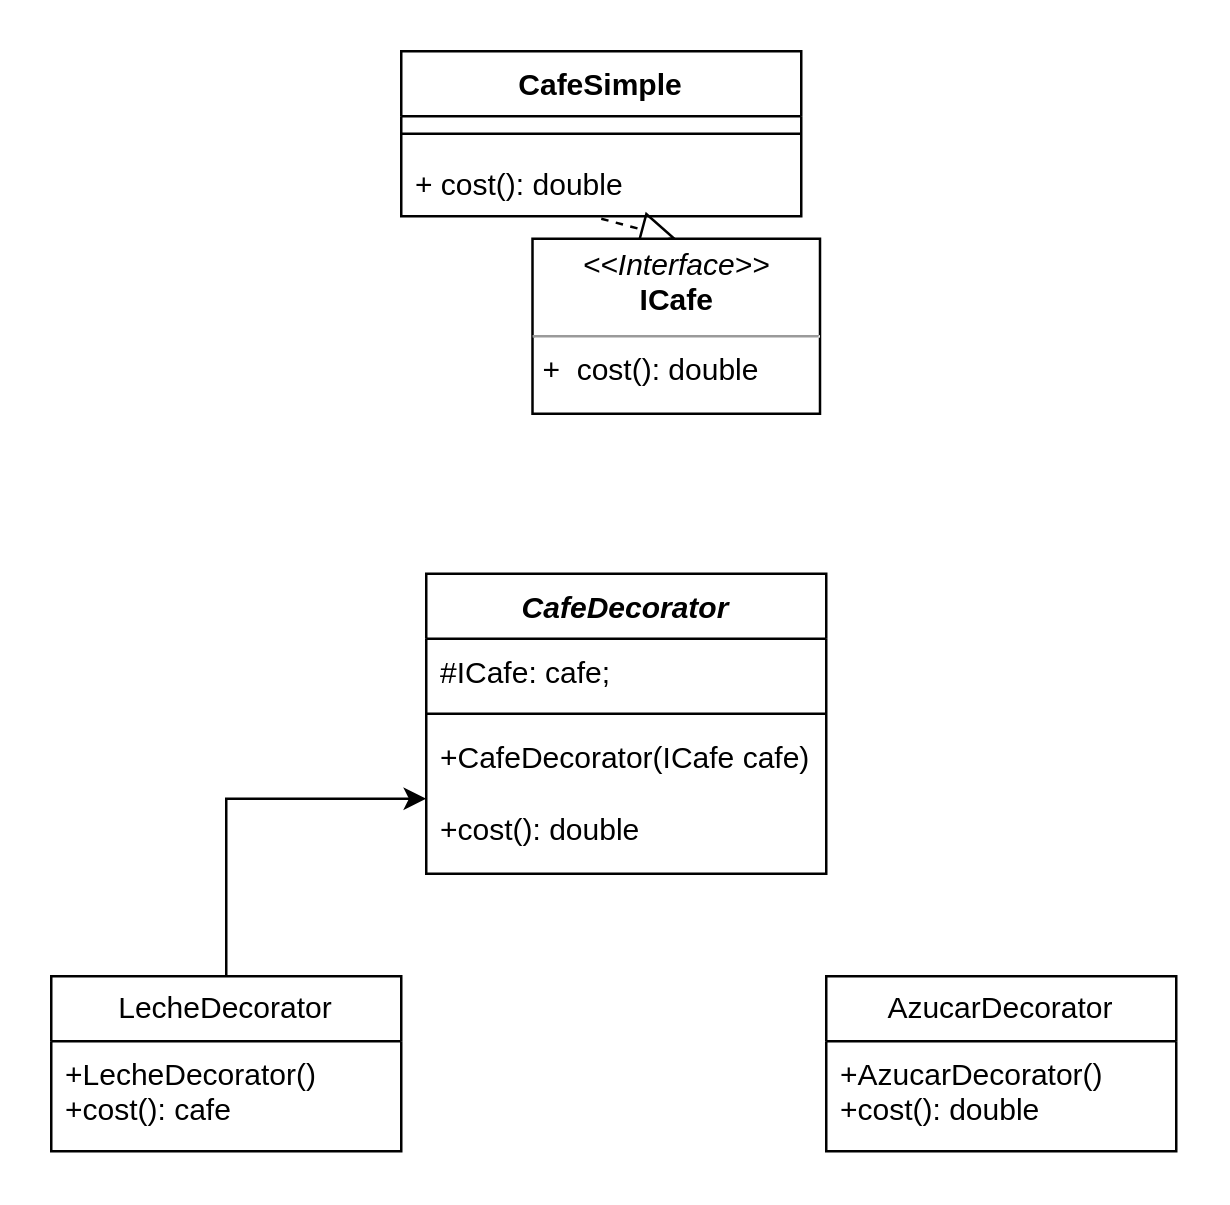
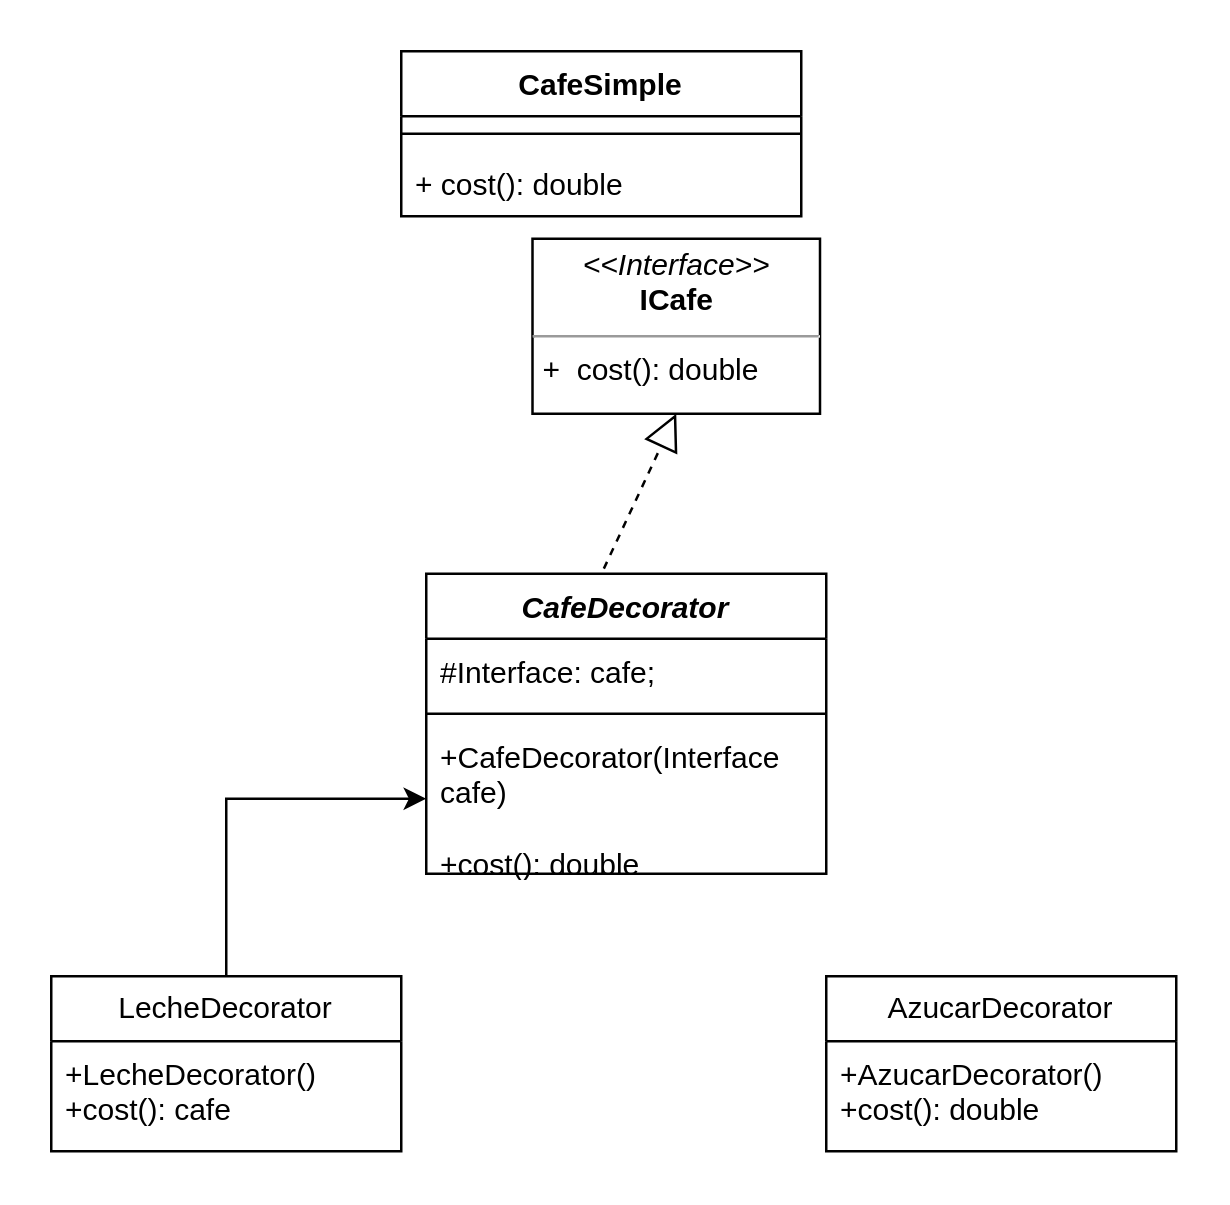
  <mxCell id="0" />
  <mxCell id="1" parent="0" />
- <mxCell id="2" value="" style="endArrow=block;dashed=1;endFill=0;endSize=12;html=1;rounded=0;exitX=0.5;exitY=1.038;exitDx=0;exitDy=0;exitPerimeter=0;entryX=0.5;entryY=0;entryDx=0;entryDy=0;" edge="1" parent="1" source="5" target="6"><mxGeometry width="160" relative="1" as="geometry"><mxPoint x="240" y="60" as="sourcePoint" /><mxPoint x="240" y="110" as="targetPoint" /></mxGeometry></mxCell>
  <mxCell id="3" value="CafeSimple" style="swimlane;fontStyle=1;align=center;verticalAlign=top;childLayout=stackLayout;horizontal=1;startSize=26;horizontalStack=0;resizeParent=1;resizeParentMax=0;resizeLast=0;collapsible=1;marginBottom=0;whiteSpace=wrap;html=1;" vertex="1" parent="1"><mxGeometry x="160" y="20" width="160" height="66" as="geometry" /></mxCell>
  <mxCell id="4" value="" style="line;strokeWidth=1;fillColor=none;align=left;verticalAlign=middle;spacingTop=-1;spacingLeft=3;spacingRight=3;rotatable=0;labelPosition=right;points=[];portConstraint=eastwest;strokeColor=inherit;" vertex="1" parent="3"><mxGeometry y="26" width="160" height="14" as="geometry" /></mxCell>
  <mxCell id="5" value="+ cost(): double" style="text;strokeColor=none;fillColor=none;align=left;verticalAlign=top;spacingLeft=4;spacingRight=4;overflow=hidden;rotatable=0;points=[[0,0.5],[1,0.5]];portConstraint=eastwest;whiteSpace=wrap;html=1;" vertex="1" parent="3"><mxGeometry y="40" width="160" height="26" as="geometry" /></mxCell>
  <mxCell id="6" value="&lt;p style=&quot;margin:0px;margin-top:4px;text-align:center;&quot;&gt;&lt;i&gt;&amp;lt;&amp;lt;Interface&amp;gt;&amp;gt;&lt;/i&gt;&lt;br&gt;&lt;b&gt;ICafe&lt;/b&gt;&lt;/p&gt;&lt;hr size=&quot;1&quot;&gt;&lt;p style=&quot;margin:0px;margin-left:4px;&quot;&gt;+&amp;nbsp; cost(): double&lt;br&gt;&lt;/p&gt;" style="verticalAlign=top;align=left;overflow=fill;fontSize=12;fontFamily=Helvetica;html=1;whiteSpace=wrap;" vertex="1" parent="1"><mxGeometry x="212.5" y="95" width="115" height="70" as="geometry" /></mxCell>
  <mxCell id="7" value="AzucarDecorator" style="swimlane;fontStyle=0;childLayout=stackLayout;horizontal=1;startSize=26;fillColor=none;horizontalStack=0;resizeParent=1;resizeParentMax=0;resizeLast=0;collapsible=1;marginBottom=0;whiteSpace=wrap;html=1;" vertex="1" parent="1"><mxGeometry x="330" y="390" width="140" height="70" as="geometry" /></mxCell>
  <mxCell id="8" value="+AzucarDecorator()&lt;br&gt;+cost(): double" style="text;strokeColor=none;fillColor=none;align=left;verticalAlign=top;spacingLeft=4;spacingRight=4;overflow=hidden;rotatable=0;points=[[0,0.5],[1,0.5]];portConstraint=eastwest;whiteSpace=wrap;html=1;" vertex="1" parent="7"><mxGeometry y="26" width="140" height="44" as="geometry" /></mxCell>
  <mxCell id="9" style="edgeStyle=orthogonalEdgeStyle;rounded=0;orthogonalLoop=1;jettySize=auto;html=1;entryX=0;entryY=0.5;entryDx=0;entryDy=0;" edge="1" parent="1" source="10" target="15"><mxGeometry relative="1" as="geometry" /></mxCell>
  <mxCell id="10" value="LecheDecorator" style="swimlane;fontStyle=0;childLayout=stackLayout;horizontal=1;startSize=26;fillColor=none;horizontalStack=0;resizeParent=1;resizeParentMax=0;resizeLast=0;collapsible=1;marginBottom=0;whiteSpace=wrap;html=1;" vertex="1" parent="1"><mxGeometry x="20" y="390" width="140" height="70" as="geometry" /></mxCell>
  <mxCell id="11" value="+LecheDecorator()&lt;br&gt;+cost(): cafe" style="text;strokeColor=none;fillColor=none;align=left;verticalAlign=top;spacingLeft=4;spacingRight=4;overflow=hidden;rotatable=0;points=[[0,0.5],[1,0.5]];portConstraint=eastwest;whiteSpace=wrap;html=1;" vertex="1" parent="10"><mxGeometry y="26" width="140" height="44" as="geometry" /></mxCell>
  <mxCell id="12" value="&lt;i&gt;CafeDecorator&lt;/i&gt;" style="swimlane;fontStyle=1;align=center;verticalAlign=top;childLayout=stackLayout;horizontal=1;startSize=26;horizontalStack=0;resizeParent=1;resizeParentMax=0;resizeLast=0;collapsible=1;marginBottom=0;whiteSpace=wrap;html=1;" vertex="1" parent="1"><mxGeometry x="170" y="229" width="160" height="120" as="geometry" /></mxCell>
- <mxCell id="13" value="#ICafe: cafe;" style="text;strokeColor=none;fillColor=none;align=left;verticalAlign=top;spacingLeft=4;spacingRight=4;overflow=hidden;rotatable=0;points=[[0,0.5],[1,0.5]];portConstraint=eastwest;whiteSpace=wrap;html=1;" vertex="1" parent="12"><mxGeometry y="26" width="160" height="26" as="geometry" /></mxCell>
+ <mxCell id="13" value="#Interface: cafe;" style="text;strokeColor=none;fillColor=none;align=left;verticalAlign=top;spacingLeft=4;spacingRight=4;overflow=hidden;rotatable=0;points=[[0,0.5],[1,0.5]];portConstraint=eastwest;whiteSpace=wrap;html=1;" vertex="1" parent="12"><mxGeometry y="26" width="160" height="26" as="geometry" /></mxCell>
  <mxCell id="14" value="" style="line;strokeWidth=1;fillColor=none;align=left;verticalAlign=middle;spacingTop=-1;spacingLeft=3;spacingRight=3;rotatable=0;labelPosition=right;points=[];portConstraint=eastwest;strokeColor=inherit;" vertex="1" parent="12"><mxGeometry y="52" width="160" height="8" as="geometry" /></mxCell>
- <mxCell id="15" value="+CafeDecorator(ICafe cafe)&lt;br&gt;&lt;br&gt;+cost(): double" style="text;strokeColor=none;fillColor=none;align=left;verticalAlign=top;spacingLeft=4;spacingRight=4;overflow=hidden;rotatable=0;points=[[0,0.5],[1,0.5]];portConstraint=eastwest;whiteSpace=wrap;html=1;" vertex="1" parent="12"><mxGeometry y="60" width="160" height="60" as="geometry" /></mxCell>
+ <mxCell id="15" value="+CafeDecorator(Interface cafe)&lt;br&gt;&lt;br&gt;+cost(): double" style="text;strokeColor=none;fillColor=none;align=left;verticalAlign=top;spacingLeft=4;spacingRight=4;overflow=hidden;rotatable=0;points=[[0,0.5],[1,0.5]];portConstraint=eastwest;whiteSpace=wrap;html=1;" vertex="1" parent="12"><mxGeometry y="60" width="160" height="60" as="geometry" /></mxCell>
+ <mxCell id="16" value="" style="endArrow=block;dashed=1;endFill=0;endSize=12;html=1;rounded=0;entryX=0.5;entryY=1;entryDx=0;entryDy=0;exitX=0.444;exitY=-0.017;exitDx=0;exitDy=0;exitPerimeter=0;" edge="1" parent="1" source="12" target="6"><mxGeometry width="160" relative="1" as="geometry"><mxPoint x="371.99" y="140" as="sourcePoint" /><mxPoint x="370" y="195.99" as="targetPoint" /></mxGeometry></mxCell>
